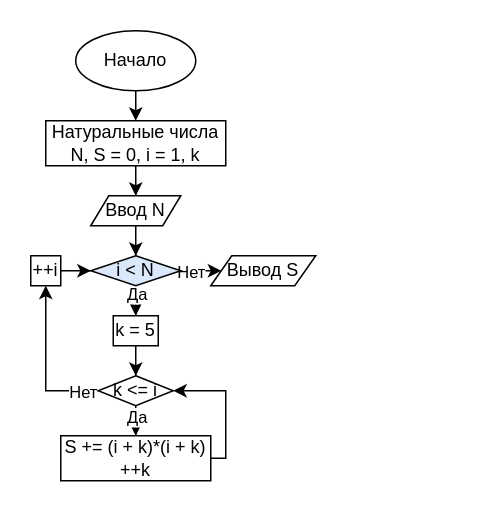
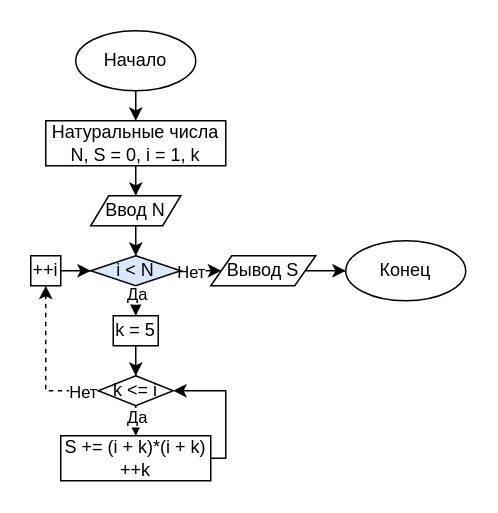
  <mxCell id="0" />
  <mxCell id="1" parent="0" />
  <mxCell id="2" style="edgeStyle=orthogonalEdgeStyle;rounded=0;orthogonalLoop=1;jettySize=auto;html=1;entryX=0.5;entryY=0;entryDx=0;entryDy=0;" edge="1" parent="1" source="3"><mxGeometry relative="1" as="geometry"><mxPoint x="90" y="80" as="targetPoint" /></mxGeometry></mxCell>
  <mxCell id="3" value="Начало" style="ellipse;whiteSpace=wrap;html=1;" vertex="1" parent="1"><mxGeometry x="50" y="20" width="80" height="40" as="geometry" /></mxCell>
+ <mxCell id="4" value="Конец" style="ellipse;whiteSpace=wrap;html=1;" vertex="1" parent="1"><mxGeometry x="230" y="160" width="80" height="40" as="geometry" /></mxCell>
  <mxCell id="5" style="edgeStyle=orthogonalEdgeStyle;rounded=0;orthogonalLoop=1;jettySize=auto;html=1;entryX=0.5;entryY=0;entryDx=0;entryDy=0;" edge="1" parent="1" source="6" target="8"><mxGeometry relative="1" as="geometry" /></mxCell>
  <mxCell id="6" value="Натуральные числа N, S = 0, i = 1, k" style="rounded=0;whiteSpace=wrap;html=1;" vertex="1" parent="1"><mxGeometry x="30" y="80" width="120" height="30" as="geometry" /></mxCell>
  <mxCell id="7" style="edgeStyle=orthogonalEdgeStyle;rounded=0;orthogonalLoop=1;jettySize=auto;html=1;entryX=0.5;entryY=0;entryDx=0;entryDy=0;" edge="1" parent="1" source="8" target="13"><mxGeometry relative="1" as="geometry" /></mxCell>
  <mxCell id="8" value="Ввод N" style="shape=parallelogram;perimeter=parallelogramPerimeter;whiteSpace=wrap;html=1;" vertex="1" parent="1"><mxGeometry x="60" y="130" width="60" height="20" as="geometry" /></mxCell>
  <mxCell id="9" style="edgeStyle=orthogonalEdgeStyle;rounded=0;orthogonalLoop=1;jettySize=auto;html=1;" edge="1" parent="1" source="13" target="17"><mxGeometry relative="1" as="geometry" /></mxCell>
  <mxCell id="10" value="Нет" style="edgeLabel;html=1;align=center;verticalAlign=middle;resizable=0;points=[];" vertex="1" connectable="0" parent="9"><mxGeometry x="0.369" relative="1" as="geometry"><mxPoint as="offset" /></mxGeometry></mxCell>
  <mxCell id="11" style="edgeStyle=orthogonalEdgeStyle;rounded=0;orthogonalLoop=1;jettySize=auto;html=1;entryX=0.5;entryY=0;entryDx=0;entryDy=0;" edge="1" parent="1" source="13" target="19"><mxGeometry relative="1" as="geometry" /></mxCell>
  <mxCell id="12" value="Да" style="edgeLabel;html=1;align=center;verticalAlign=middle;resizable=0;points=[];" vertex="1" connectable="0" parent="11"><mxGeometry x="0.493" relative="1" as="geometry"><mxPoint as="offset" /></mxGeometry></mxCell>
  <mxCell id="13" value="i &amp;lt; N" style="rhombus;whiteSpace=wrap;html=1;fillColor=#dae8fc;" vertex="1" parent="1"><mxGeometry x="60" y="170" width="60" height="20" as="geometry" /></mxCell>
  <mxCell id="14" style="edgeStyle=orthogonalEdgeStyle;rounded=0;orthogonalLoop=1;jettySize=auto;html=1;entryX=0;entryY=0.5;entryDx=0;entryDy=0;" edge="1" parent="1" source="15" target="13"><mxGeometry relative="1" as="geometry" /></mxCell>
  <mxCell id="15" value="++i" style="rounded=0;whiteSpace=wrap;html=1;" vertex="1" parent="1"><mxGeometry x="20" y="170" width="20" height="20" as="geometry" /></mxCell>
+ <mxCell id="16" style="edgeStyle=orthogonalEdgeStyle;rounded=0;orthogonalLoop=1;jettySize=auto;html=1;" edge="1" parent="1" source="17" target="4"><mxGeometry relative="1" as="geometry" /></mxCell>
  <mxCell id="17" value="Вывод S" style="shape=parallelogram;perimeter=parallelogramPerimeter;whiteSpace=wrap;html=1;" vertex="1" parent="1"><mxGeometry x="140" y="170" width="70" height="20" as="geometry" /></mxCell>
  <mxCell id="18" style="edgeStyle=orthogonalEdgeStyle;rounded=0;orthogonalLoop=1;jettySize=auto;html=1;" edge="1" parent="1" source="19" target="24"><mxGeometry relative="1" as="geometry" /></mxCell>
  <mxCell id="19" value="k = 5" style="rounded=0;whiteSpace=wrap;html=1;" vertex="1" parent="1"><mxGeometry x="75" y="210" width="30" height="20" as="geometry" /></mxCell>
- <mxCell id="20" style="edgeStyle=orthogonalEdgeStyle;rounded=0;orthogonalLoop=1;jettySize=auto;html=1;entryX=0.5;entryY=1;entryDx=0;entryDy=0;" edge="1" parent="1" source="24" target="15"><mxGeometry relative="1" as="geometry" /></mxCell>
+ <mxCell id="20" style="edgeStyle=orthogonalEdgeStyle;rounded=0;orthogonalLoop=1;jettySize=auto;html=1;entryX=0.5;entryY=1;entryDx=0;entryDy=0;dashed=1;" edge="1" parent="1" source="24" target="15"><mxGeometry relative="1" as="geometry" /></mxCell>
  <mxCell id="21" value="Нет" style="edgeLabel;html=1;align=center;verticalAlign=middle;resizable=0;points=[];" vertex="1" connectable="0" parent="20"><mxGeometry x="-0.787" relative="1" as="geometry"><mxPoint as="offset" /></mxGeometry></mxCell>
  <mxCell id="22" style="edgeStyle=orthogonalEdgeStyle;rounded=0;orthogonalLoop=1;jettySize=auto;html=1;entryX=0.5;entryY=0;entryDx=0;entryDy=0;" edge="1" parent="1" source="24" target="26"><mxGeometry relative="1" as="geometry" /></mxCell>
  <mxCell id="23" value="Да" style="edgeLabel;html=1;align=center;verticalAlign=middle;resizable=0;points=[];" vertex="1" connectable="0" parent="22"><mxGeometry x="0.56" relative="1" as="geometry"><mxPoint as="offset" /></mxGeometry></mxCell>
  <mxCell id="24" value="k &amp;lt;= i" style="rhombus;whiteSpace=wrap;html=1;" vertex="1" parent="1"><mxGeometry x="65" y="250" width="50" height="20" as="geometry" /></mxCell>
  <mxCell id="25" style="edgeStyle=orthogonalEdgeStyle;rounded=0;orthogonalLoop=1;jettySize=auto;html=1;entryX=1;entryY=0.5;entryDx=0;entryDy=0;" edge="1" parent="1" source="26" target="24"><mxGeometry relative="1" as="geometry"><Array as="points"><mxPoint x="150" y="305" /><mxPoint x="150" y="260" /></Array></mxGeometry></mxCell>
  <mxCell id="26" value="&lt;div&gt;S += (i + k)*(i + k)&lt;/div&gt;&lt;div&gt;&lt;span&gt;++k&lt;/span&gt;&lt;/div&gt;" style="rounded=0;whiteSpace=wrap;html=1;" vertex="1" parent="1"><mxGeometry x="40" y="290" width="100" height="30" as="geometry" /></mxCell>
